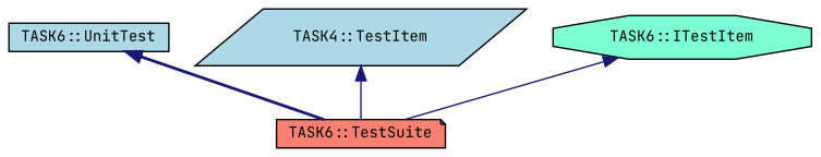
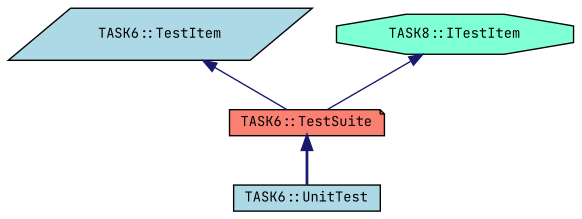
  digraph {
    fontname="JetBrains Mono"
    node [color=black fillcolor=lightblue fontname="JetBrains Mono" fontsize=10 style=filled]
    edge [color=midnightblue dir=back fontname="JetBrains Mono" fontsize=10 labelfontname=Helvetica labelfontsize=10 style=solid]
    n1 [fillcolor=salmon fontcolor=black height=0.2 label="TASK6::TestSuite" shape=note width=0.4]
    n2 [height=0.2 label="TASK6::UnitTest" shape=box width=0.4]
-   n3 [height=0.2 label="TASK4::TestItem" shape=parallelogram width=0.4]
-   n4 [fillcolor=aquamarine height=0.2 label="TASK6::ITestItem" shape=octagon width=0.4]
-   n2 -> n1 [style=bold]
+   n3 [height=0.2 label="TASK6::TestItem" shape=parallelogram width=0.4]
+   n4 [fillcolor=aquamarine height=0.2 label="TASK8::ITestItem" shape=octagon width=0.4]
+   n1 -> n2 [style=bold]
    n3 -> n1
    n4 -> n1
  }
